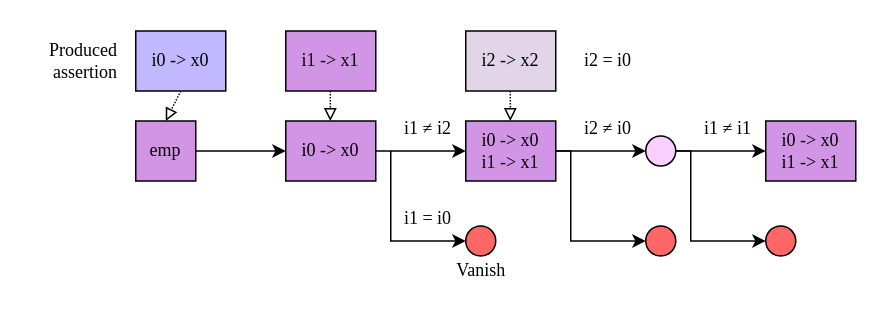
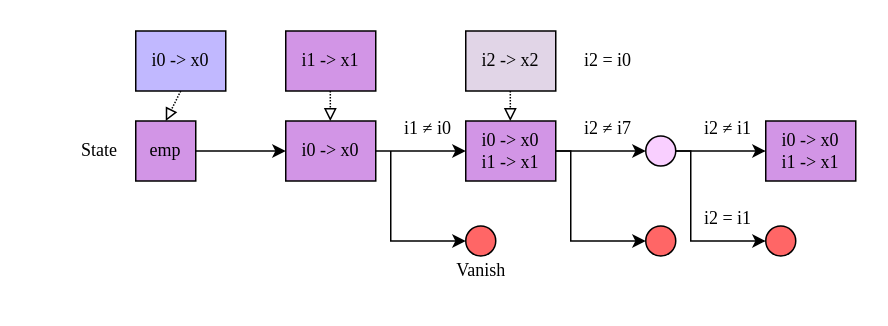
  <mxCell id="0" />
  <mxCell id="1" parent="0" />
  <mxCell id="2" style="edgeStyle=none;rounded=0;orthogonalLoop=1;jettySize=auto;html=1;exitX=1;exitY=0.5;exitDx=0;exitDy=0;entryX=0;entryY=0.5;entryDx=0;entryDy=0;fontFamily=Inconsolata;" edge="1" parent="1" source="3" target="10"><mxGeometry relative="1" as="geometry" /></mxCell>
  <mxCell id="3" value="&lt;font face=&quot;CMU Serif&quot;&gt;emp&lt;/font&gt;" style="rounded=0;whiteSpace=wrap;html=1;fillColor=#D295E6;" vertex="1" parent="1"><mxGeometry x="90" y="80" width="40" height="40" as="geometry" /></mxCell>
  <mxCell id="4" style="edgeStyle=none;rounded=0;orthogonalLoop=1;jettySize=auto;html=1;exitX=0.5;exitY=1;exitDx=0;exitDy=0;entryX=0.5;entryY=0;entryDx=0;entryDy=0;fontFamily=Inconsolata;dashed=1;dashPattern=1 1;endArrow=block;endFill=0;" edge="1" parent="1" source="5" target="3"><mxGeometry relative="1" as="geometry" /></mxCell>
  <mxCell id="5" value="&lt;font&gt;i0 -&amp;gt; x0&lt;/font&gt;" style="rounded=0;whiteSpace=wrap;html=1;fillColor=#C1B8FF;fontFamily=Inconsolata;" vertex="1" parent="1"><mxGeometry x="90" y="20" width="60" height="40" as="geometry" /></mxCell>
- <mxCell id="7" value="Produced assertion" style="text;html=1;strokeColor=none;fillColor=none;align=right;verticalAlign=middle;whiteSpace=wrap;rounded=0;fontFamily=CMU Serif;" vertex="1" parent="1"><mxGeometry x="20" y="20" width="60" height="40" as="geometry" /></mxCell>
+ <mxCell id="6" value="State" style="text;html=1;strokeColor=none;fillColor=none;align=right;verticalAlign=middle;whiteSpace=wrap;rounded=0;fontFamily=CMU Serif;" vertex="1" parent="1"><mxGeometry x="20" y="80" width="60" height="40" as="geometry" /></mxCell>
  <mxCell id="8" style="edgeStyle=none;rounded=0;orthogonalLoop=1;jettySize=auto;html=1;exitX=1;exitY=0.5;exitDx=0;exitDy=0;entryX=0;entryY=0.5;entryDx=0;entryDy=0;fontFamily=Inconsolata;" edge="1" parent="1" source="10" target="12"><mxGeometry relative="1" as="geometry" /></mxCell>
  <mxCell id="9" style="edgeStyle=none;rounded=0;orthogonalLoop=1;jettySize=auto;html=1;exitX=0;exitY=1;exitDx=0;exitDy=0;fontFamily=Inconsolata;" edge="1" parent="1" source="13" target="14"><mxGeometry relative="1" as="geometry"><Array as="points"><mxPoint x="260" y="100" /><mxPoint x="260" y="160" /></Array></mxGeometry></mxCell>
  <mxCell id="10" value="&lt;font&gt;i0 -&amp;gt; x0&lt;/font&gt;" style="rounded=0;whiteSpace=wrap;html=1;fillColor=#D295E6;fontFamily=Inconsolata;" vertex="1" parent="1"><mxGeometry x="190" y="80" width="60" height="40" as="geometry" /></mxCell>
  <mxCell id="11" value="&lt;font&gt;i1 -&amp;gt; x1&lt;/font&gt;" style="rounded=0;whiteSpace=wrap;html=1;fillColor=#d295e6;fontFamily=Inconsolata;" vertex="1" parent="1"><mxGeometry x="190" y="20" width="60" height="40" as="geometry" /></mxCell>
  <mxCell id="12" value="&lt;font&gt;i0 -&amp;gt; x0&lt;br&gt;i1 -&amp;gt; x1&lt;br&gt;&lt;/font&gt;" style="rounded=0;whiteSpace=wrap;html=1;fillColor=#D295E6;fontFamily=Inconsolata;" vertex="1" parent="1"><mxGeometry x="310" y="80" width="60" height="40" as="geometry" /></mxCell>
- <mxCell id="13" value="i1 ≠ i2" style="text;html=1;strokeColor=none;fillColor=none;align=center;verticalAlign=middle;whiteSpace=wrap;rounded=0;fontFamily=Inconsolata;" vertex="1" parent="1"><mxGeometry x="260" y="70" width="50" height="30" as="geometry" /></mxCell>
+ <mxCell id="13" value="i1 ≠ i0" style="text;html=1;strokeColor=none;fillColor=none;align=center;verticalAlign=middle;whiteSpace=wrap;rounded=0;fontFamily=Inconsolata;" vertex="1" parent="1"><mxGeometry x="260" y="70" width="50" height="30" as="geometry" /></mxCell>
  <mxCell id="14" value="" style="ellipse;whiteSpace=wrap;html=1;fontFamily=Inconsolata;fillColor=#FF6666;" vertex="1" parent="1"><mxGeometry x="310" y="150" width="20" height="20" as="geometry" /></mxCell>
- <mxCell id="15" value="i1 = i0" style="text;html=1;strokeColor=none;fillColor=none;align=center;verticalAlign=middle;whiteSpace=wrap;rounded=0;fontFamily=Inconsolata;" vertex="1" parent="1"><mxGeometry x="260" y="130" width="50" height="30" as="geometry" /></mxCell>
  <mxCell id="16" value="Vanish" style="text;html=1;align=center;verticalAlign=middle;resizable=0;points=[];autosize=1;strokeColor=none;fillColor=none;fontFamily=CMU Serif;" vertex="1" parent="1"><mxGeometry x="290" y="165" width="60" height="30" as="geometry" /></mxCell>
  <mxCell id="17" value="&lt;font&gt;i2 -&amp;gt; x2&lt;br&gt;&lt;/font&gt;" style="rounded=0;whiteSpace=wrap;html=1;fillColor=#e1d5e7;fontFamily=Inconsolata;" vertex="1" parent="1"><mxGeometry x="310" y="20" width="60" height="40" as="geometry" /></mxCell>
  <mxCell id="18" style="edgeStyle=none;rounded=0;orthogonalLoop=1;jettySize=auto;html=1;exitX=1;exitY=0.5;exitDx=0;exitDy=0;entryX=0;entryY=0.5;entryDx=0;entryDy=0;fontFamily=Inconsolata;" edge="1" parent="1"><mxGeometry relative="1" as="geometry"><mxPoint x="370" y="100" as="sourcePoint" /><mxPoint x="430" y="100" as="targetPoint" /></mxGeometry></mxCell>
- <mxCell id="19" value="i2 ≠&amp;nbsp;i0" style="text;html=1;strokeColor=none;fillColor=none;align=center;verticalAlign=middle;whiteSpace=wrap;rounded=0;fontFamily=Inconsolata;" vertex="1" parent="1"><mxGeometry x="380" y="70" width="50" height="30" as="geometry" /></mxCell>
+ <mxCell id="19" value="i2 ≠&amp;nbsp;i7" style="text;html=1;strokeColor=none;fillColor=none;align=center;verticalAlign=middle;whiteSpace=wrap;rounded=0;fontFamily=Inconsolata;" vertex="1" parent="1"><mxGeometry x="380" y="70" width="50" height="30" as="geometry" /></mxCell>
  <mxCell id="20" value="" style="ellipse;whiteSpace=wrap;html=1;fontFamily=Inconsolata;fillColor=#F9CFFF;" vertex="1" parent="1"><mxGeometry x="430" y="90" width="20" height="20" as="geometry" /></mxCell>
  <mxCell id="21" value="&lt;font&gt;i0 -&amp;gt; x0&lt;br&gt;i1 -&amp;gt; x1&lt;br&gt;&lt;/font&gt;" style="rounded=0;whiteSpace=wrap;html=1;fillColor=#D295E6;fontFamily=Inconsolata;" vertex="1" parent="1"><mxGeometry x="510" y="80" width="60" height="40" as="geometry" /></mxCell>
  <mxCell id="22" style="edgeStyle=none;rounded=0;orthogonalLoop=1;jettySize=auto;html=1;exitX=1;exitY=0.5;exitDx=0;exitDy=0;entryX=0;entryY=0.5;entryDx=0;entryDy=0;fontFamily=Inconsolata;" edge="1" parent="1"><mxGeometry relative="1" as="geometry"><mxPoint x="450" y="100" as="sourcePoint" /><mxPoint x="510" y="100" as="targetPoint" /></mxGeometry></mxCell>
- <mxCell id="23" value="i1 ≠&amp;nbsp;i1" style="text;html=1;strokeColor=none;fillColor=none;align=center;verticalAlign=middle;whiteSpace=wrap;rounded=0;fontFamily=Inconsolata;" vertex="1" parent="1"><mxGeometry x="460" y="70" width="50" height="30" as="geometry" /></mxCell>
+ <mxCell id="23" value="i2 ≠&amp;nbsp;i1" style="text;html=1;strokeColor=none;fillColor=none;align=center;verticalAlign=middle;whiteSpace=wrap;rounded=0;fontFamily=Inconsolata;" vertex="1" parent="1"><mxGeometry x="460" y="70" width="50" height="30" as="geometry" /></mxCell>
  <mxCell id="24" style="edgeStyle=none;rounded=0;orthogonalLoop=1;jettySize=auto;html=1;exitX=0;exitY=1;exitDx=0;exitDy=0;fontFamily=Inconsolata;" edge="1" parent="1" target="25"><mxGeometry relative="1" as="geometry"><mxPoint x="370" y="100" as="sourcePoint" /><Array as="points"><mxPoint x="380" y="100" /><mxPoint x="380" y="160" /></Array></mxGeometry></mxCell>
  <mxCell id="25" value="" style="ellipse;whiteSpace=wrap;html=1;fontFamily=Inconsolata;fillColor=#FF6666;" vertex="1" parent="1"><mxGeometry x="430" y="150" width="20" height="20" as="geometry" /></mxCell>
  <mxCell id="26" value="i2 = i0" style="text;html=1;strokeColor=none;fillColor=none;align=center;verticalAlign=middle;whiteSpace=wrap;rounded=0;fontFamily=Inconsolata;" vertex="1" parent="1"><mxGeometry x="380" y="25" width="50" height="30" as="geometry" /></mxCell>
  <mxCell id="27" style="edgeStyle=none;rounded=0;orthogonalLoop=1;jettySize=auto;html=1;exitX=0;exitY=1;exitDx=0;exitDy=0;fontFamily=Inconsolata;" edge="1" parent="1" target="28"><mxGeometry relative="1" as="geometry"><mxPoint x="450" y="100" as="sourcePoint" /><Array as="points"><mxPoint x="460" y="100" /><mxPoint x="460" y="160" /></Array></mxGeometry></mxCell>
  <mxCell id="28" value="" style="ellipse;whiteSpace=wrap;html=1;fontFamily=Inconsolata;fillColor=#FF6666;" vertex="1" parent="1"><mxGeometry x="510" y="150" width="20" height="20" as="geometry" /></mxCell>
+ <mxCell id="29" value="i2 = i1" style="text;html=1;strokeColor=none;fillColor=none;align=center;verticalAlign=middle;whiteSpace=wrap;rounded=0;fontFamily=Inconsolata;" vertex="1" parent="1"><mxGeometry x="460" y="130" width="50" height="30" as="geometry" /></mxCell>
  <mxCell id="30" style="edgeStyle=none;rounded=0;orthogonalLoop=1;jettySize=auto;html=1;exitX=0.5;exitY=1;exitDx=0;exitDy=0;entryX=0.5;entryY=0;entryDx=0;entryDy=0;fontFamily=Inconsolata;dashed=1;dashPattern=1 1;endArrow=block;endFill=0;" edge="1" parent="1"><mxGeometry relative="1" as="geometry"><mxPoint x="219.71" y="60" as="sourcePoint" /><mxPoint x="219.71" y="80" as="targetPoint" /></mxGeometry></mxCell>
  <mxCell id="31" style="edgeStyle=none;rounded=0;orthogonalLoop=1;jettySize=auto;html=1;exitX=0.5;exitY=1;exitDx=0;exitDy=0;entryX=0.5;entryY=0;entryDx=0;entryDy=0;fontFamily=Inconsolata;dashed=1;dashPattern=1 1;endArrow=block;endFill=0;" edge="1" parent="1"><mxGeometry relative="1" as="geometry"><mxPoint x="339.71" y="60" as="sourcePoint" /><mxPoint x="339.71" y="80" as="targetPoint" /></mxGeometry></mxCell>
